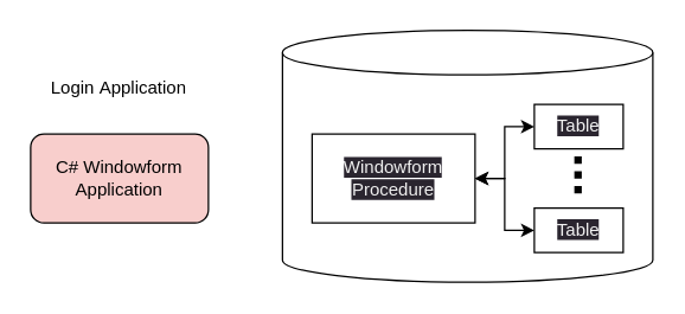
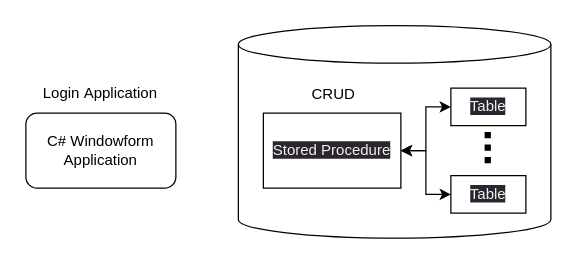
  <mxCell id="0" />
  <mxCell id="1" parent="0" />
- <mxCell id="2" value="C# Windowform&lt;br&gt;Application" style="rounded=1;whiteSpace=wrap;html=1;fillColor=#f8cecc;" vertex="1" parent="1"><mxGeometry x="20" y="90" width="120" height="60" as="geometry" /></mxCell>
+ <mxCell id="2" value="C# Windowform&lt;br&gt;Application" style="rounded=1;whiteSpace=wrap;html=1;" vertex="1" parent="1"><mxGeometry x="20" y="90" width="120" height="60" as="geometry" /></mxCell>
  <mxCell id="3" value="" style="shape=cylinder3;whiteSpace=wrap;html=1;boundedLbl=1;backgroundOutline=1;size=15;" vertex="1" parent="1"><mxGeometry x="190" y="20" width="250" height="170" as="geometry" /></mxCell>
  <mxCell id="4" value="&lt;span style=&quot;color: rgb(240, 240, 240); font-family: Helvetica; font-size: 12px; font-style: normal; font-variant-ligatures: normal; font-variant-caps: normal; font-weight: 400; letter-spacing: normal; orphans: 2; text-align: left; text-indent: 0px; text-transform: none; widows: 2; word-spacing: 0px; -webkit-text-stroke-width: 0px; background-color: rgb(42, 37, 47); text-decoration-thickness: initial; text-decoration-style: initial; text-decoration-color: initial; float: none; display: inline !important;&quot;&gt;Table&lt;br&gt;&lt;/span&gt;" style="rounded=0;whiteSpace=wrap;html=1;" vertex="1" parent="3"><mxGeometry x="170" y="120" width="60" height="30" as="geometry" /></mxCell>
  <mxCell id="5" value="" style="endArrow=none;dashed=1;html=1;dashPattern=1 1;strokeWidth=5;rounded=0;" edge="1" parent="3"><mxGeometry width="50" height="50" relative="1" as="geometry"><mxPoint x="199.5" y="110" as="sourcePoint" /><mxPoint x="199.5" y="80" as="targetPoint" /></mxGeometry></mxCell>
  <mxCell id="6" value="&lt;span style=&quot;color: rgb(240, 240, 240); font-family: Helvetica; font-size: 12px; font-style: normal; font-variant-ligatures: normal; font-variant-caps: normal; font-weight: 400; letter-spacing: normal; orphans: 2; text-align: left; text-indent: 0px; text-transform: none; widows: 2; word-spacing: 0px; -webkit-text-stroke-width: 0px; background-color: rgb(42, 37, 47); text-decoration-thickness: initial; text-decoration-style: initial; text-decoration-color: initial; float: none; display: inline !important;&quot;&gt;Table&lt;br&gt;&lt;/span&gt;" style="rounded=0;whiteSpace=wrap;html=1;" vertex="1" parent="3"><mxGeometry x="170" y="50" width="60" height="30" as="geometry" /></mxCell>
- <mxCell id="7" value="&lt;meta charset=&quot;utf-8&quot;&gt;&lt;span style=&quot;color: rgb(240, 240, 240); font-family: Helvetica; font-size: 12px; font-style: normal; font-variant-ligatures: normal; font-variant-caps: normal; font-weight: 400; letter-spacing: normal; orphans: 2; text-align: left; text-indent: 0px; text-transform: none; widows: 2; word-spacing: 0px; -webkit-text-stroke-width: 0px; background-color: rgb(42, 37, 47); text-decoration-thickness: initial; text-decoration-style: initial; text-decoration-color: initial; float: none; display: inline !important;&quot;&gt;Windowform Procedure&lt;/span&gt;" style="rounded=0;whiteSpace=wrap;html=1;" vertex="1" parent="1"><mxGeometry x="210" y="90" width="110" height="60" as="geometry" /></mxCell>
+ <mxCell id="7" value="&lt;meta charset=&quot;utf-8&quot;&gt;&lt;span style=&quot;color: rgb(240, 240, 240); font-family: Helvetica; font-size: 12px; font-style: normal; font-variant-ligatures: normal; font-variant-caps: normal; font-weight: 400; letter-spacing: normal; orphans: 2; text-align: left; text-indent: 0px; text-transform: none; widows: 2; word-spacing: 0px; -webkit-text-stroke-width: 0px; background-color: rgb(42, 37, 47); text-decoration-thickness: initial; text-decoration-style: initial; text-decoration-color: initial; float: none; display: inline !important;&quot;&gt;Stored Procedure&lt;/span&gt;" style="rounded=0;whiteSpace=wrap;html=1;" vertex="1" parent="1"><mxGeometry x="210" y="90" width="110" height="60" as="geometry" /></mxCell>
  <mxCell id="8" style="edgeStyle=orthogonalEdgeStyle;rounded=0;orthogonalLoop=1;jettySize=auto;html=1;exitX=0;exitY=0.5;exitDx=0;exitDy=0;entryX=1;entryY=0.5;entryDx=0;entryDy=0;startArrow=classic;startFill=1;" edge="1" parent="1" source="6" target="7"><mxGeometry relative="1" as="geometry" /></mxCell>
- <mxCell id="9" value="Login&amp;nbsp;&lt;span style=&quot;text-align: center;&quot;&gt;Application&lt;/span&gt;" style="text;strokeColor=none;fillColor=none;spacingLeft=4;spacingRight=4;overflow=hidden;rotatable=0;points=[[0,0.5],[1,0.5]];portConstraint=eastwest;fontSize=12;whiteSpace=wrap;html=1;" vertex="1" parent="1"><mxGeometry x="27.5" y="45" width="105" height="30" as="geometry" /></mxCell>
+ <mxCell id="9" value="Login&amp;nbsp;&lt;span style=&quot;text-align: center;&quot;&gt;Application&lt;/span&gt;" style="text;strokeColor=none;fillColor=none;spacingLeft=4;spacingRight=4;overflow=hidden;rotatable=0;points=[[0,0.5],[1,0.5]];portConstraint=eastwest;fontSize=12;whiteSpace=wrap;html=1;" vertex="1" parent="1"><mxGeometry x="27.5" y="60" width="105" height="30" as="geometry" /></mxCell>
+ <mxCell id="10" value="CRUD" style="text;strokeColor=none;fillColor=none;align=left;verticalAlign=middle;spacingLeft=4;spacingRight=4;overflow=hidden;points=[[0,0.5],[1,0.5]];portConstraint=eastwest;rotatable=0;whiteSpace=wrap;html=1;" vertex="1" parent="1"><mxGeometry x="242.5" y="60" width="45" height="30" as="geometry" /></mxCell>
  <mxCell id="11" style="edgeStyle=orthogonalEdgeStyle;rounded=0;orthogonalLoop=1;jettySize=auto;html=1;exitX=0;exitY=0.5;exitDx=0;exitDy=0;entryX=1;entryY=0.5;entryDx=0;entryDy=0;startArrow=classic;startFill=1;" edge="1" parent="1" source="4" target="7"><mxGeometry relative="1" as="geometry"><mxPoint x="370" y="85" as="sourcePoint" /><mxPoint x="330" y="130" as="targetPoint" /></mxGeometry></mxCell>
